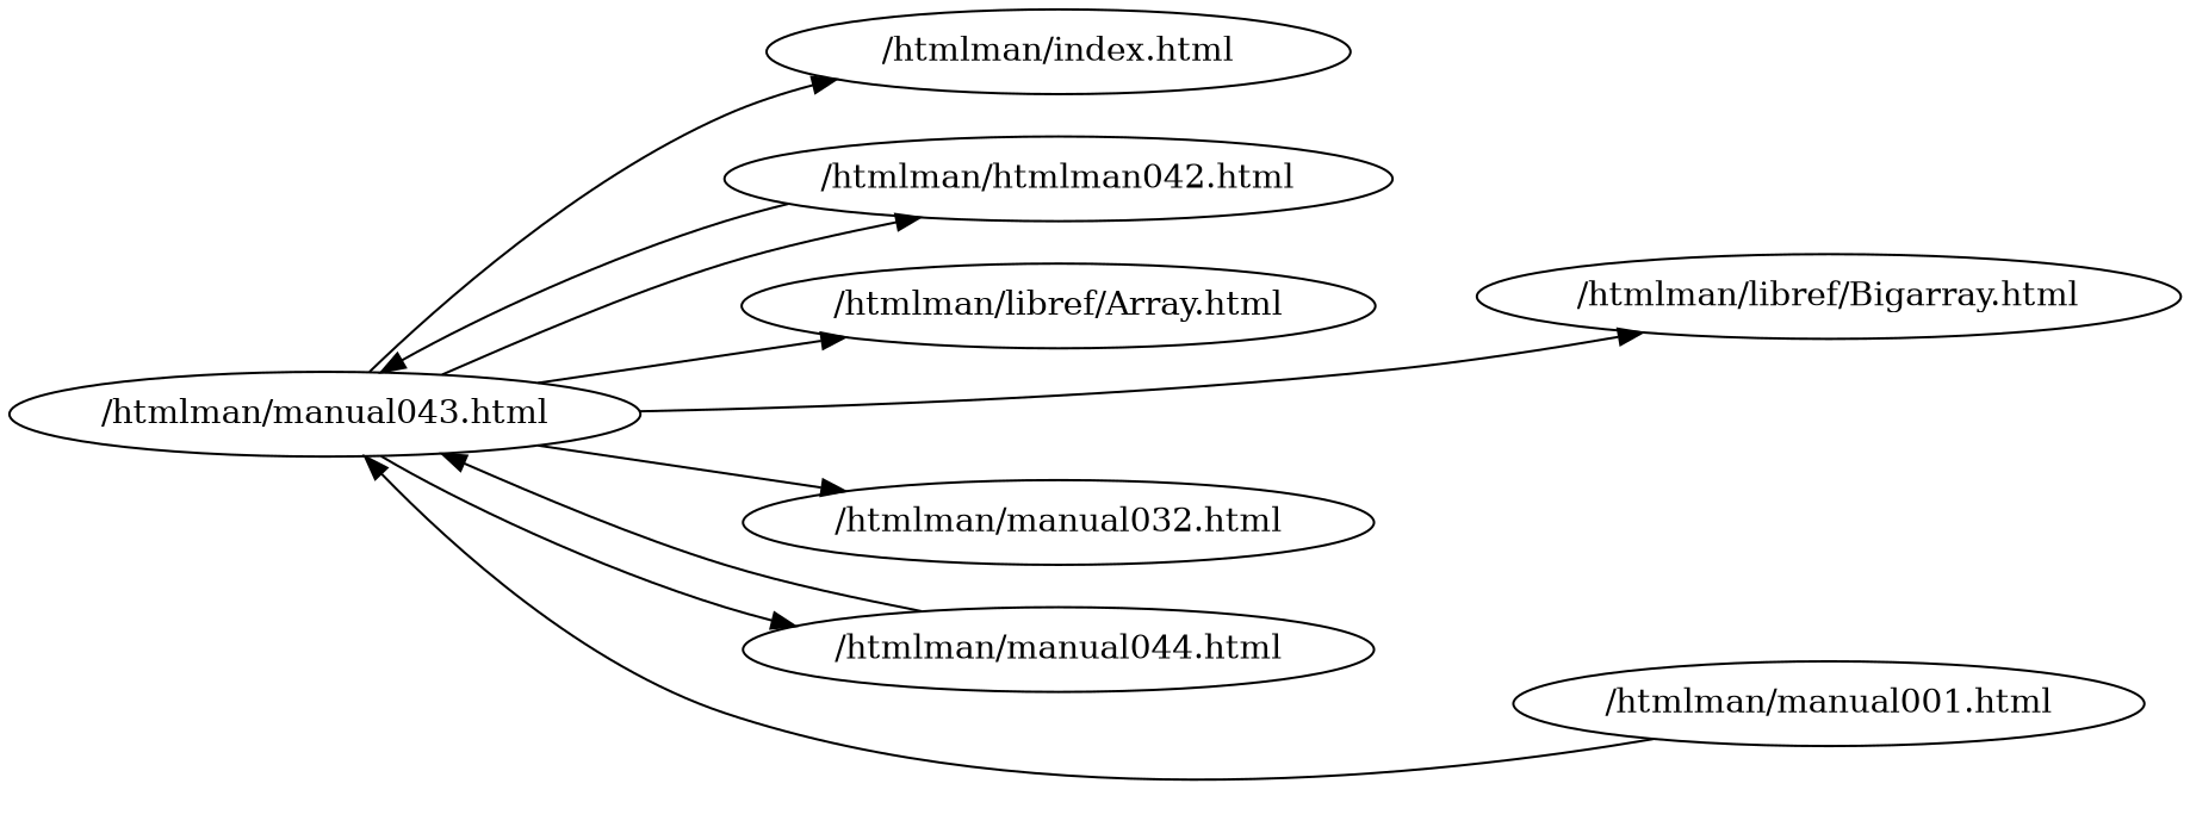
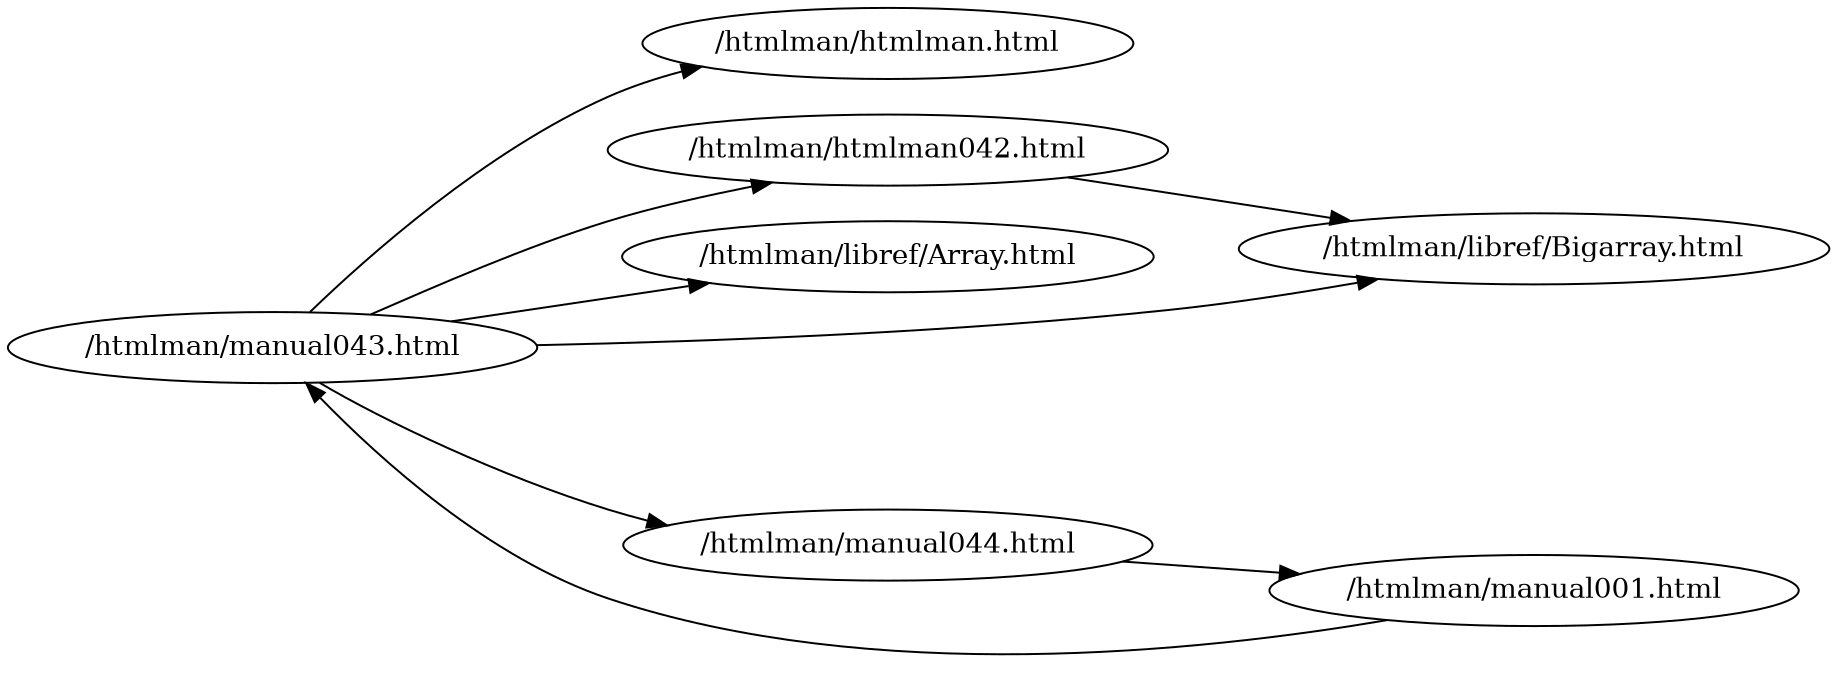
  digraph {
    rankdir=LR
    "/htmlman/manual043.html"
-   "/htmlman/index.html"
+   "/htmlman/index.html" [label="/htmlman/htmlman.html"]
    n3 [label="/htmlman/htmlman042.html"]
    "/htmlman/libref/Array.html"
    "/htmlman/libref/Bigarray.html"
-   "/htmlman/manual032.html"
    "/htmlman/manual044.html"
    "/htmlman/manual001.html"
    "/htmlman/manual043.html" -> "/htmlman/index.html"
    "/htmlman/manual043.html" -> n3
    "/htmlman/manual043.html" -> "/htmlman/libref/Array.html"
    "/htmlman/manual043.html" -> "/htmlman/libref/Bigarray.html"
-   "/htmlman/manual043.html" -> "/htmlman/manual032.html"
    "/htmlman/manual043.html" -> "/htmlman/manual044.html"
-   n3 -> "/htmlman/manual043.html"
-   "/htmlman/manual044.html" -> "/htmlman/manual043.html"
+   n3 -> "/htmlman/libref/Bigarray.html"
+   "/htmlman/manual044.html" -> "/htmlman/manual001.html"
    "/htmlman/manual001.html" -> "/htmlman/manual043.html"
  }
